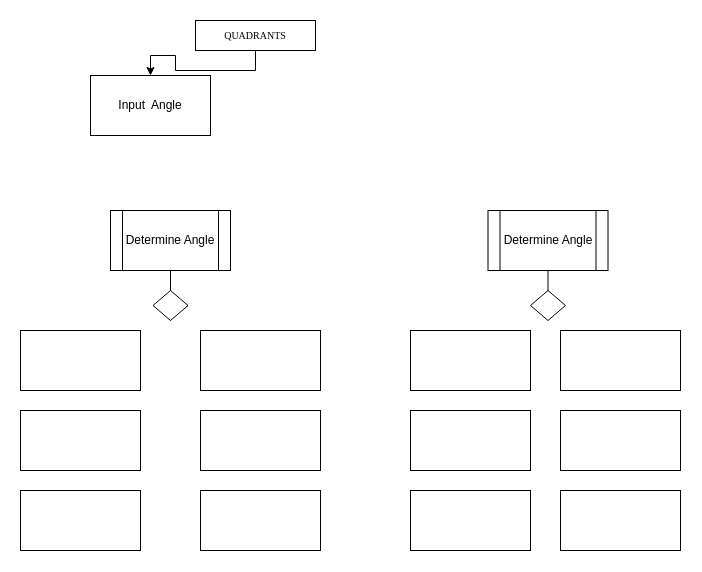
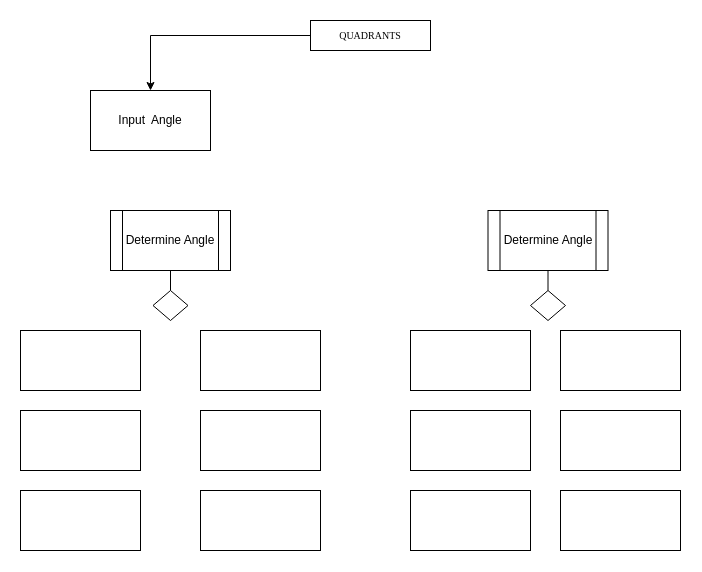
  <mxCell id="0" />
  <mxCell id="1" parent="0" />
  <mxCell id="2" value="" style="edgeStyle=orthogonalEdgeStyle;rounded=0;orthogonalLoop=1;jettySize=auto;html=1;" edge="1" parent="1" source="3" target="4"><mxGeometry relative="1" as="geometry" /></mxCell>
- <mxCell id="3" value="&lt;font face=&quot;Verdana&quot; style=&quot;font-size: 10px;&quot;&gt;QUADRANTS&lt;/font&gt;" style="rounded=0;whiteSpace=wrap;html=1;fontSize=10;" vertex="1" parent="1"><mxGeometry x="195" y="20" width="120" height="30" as="geometry" /></mxCell>
- <mxCell id="4" value="Input&amp;nbsp; Angle" style="rounded=0;whiteSpace=wrap;html=1;" vertex="1" parent="1"><mxGeometry x="90" y="75" width="120" height="60" as="geometry" /></mxCell>
+ <mxCell id="3" value="&lt;font face=&quot;Verdana&quot; style=&quot;font-size: 10px;&quot;&gt;QUADRANTS&lt;/font&gt;" style="rounded=0;whiteSpace=wrap;html=1;fontSize=10;" vertex="1" parent="1"><mxGeometry x="310" y="20" width="120" height="30" as="geometry" /></mxCell>
+ <mxCell id="4" value="Input&amp;nbsp; Angle" style="rounded=0;whiteSpace=wrap;html=1;" vertex="1" parent="1"><mxGeometry x="90" y="90" width="120" height="60" as="geometry" /></mxCell>
  <mxCell id="5" value="Determine Angle" style="shape=process;whiteSpace=wrap;html=1;backgroundOutline=1;" vertex="1" parent="1"><mxGeometry x="110" y="210" width="120" height="60" as="geometry" /></mxCell>
  <mxCell id="6" value="" style="rhombus;whiteSpace=wrap;html=1;" vertex="1" parent="1"><mxGeometry x="152.5" y="290" width="35" height="30" as="geometry" /></mxCell>
  <mxCell id="7" value="" style="endArrow=none;html=1;rounded=0;exitX=0.5;exitY=0;exitDx=0;exitDy=0;entryX=0.5;entryY=1;entryDx=0;entryDy=0;" edge="1" parent="1" source="6" target="5"><mxGeometry width="50" height="50" relative="1" as="geometry"><mxPoint x="290" y="170" as="sourcePoint" /><mxPoint x="340" y="120" as="targetPoint" /></mxGeometry></mxCell>
  <mxCell id="8" value="" style="rounded=0;whiteSpace=wrap;html=1;" vertex="1" parent="1"><mxGeometry x="20" y="490" width="120" height="60" as="geometry" /></mxCell>
  <mxCell id="9" value="" style="rounded=0;whiteSpace=wrap;html=1;" vertex="1" parent="1"><mxGeometry x="200" y="490" width="120" height="60" as="geometry" /></mxCell>
  <mxCell id="10" value="" style="rounded=0;whiteSpace=wrap;html=1;" vertex="1" parent="1"><mxGeometry x="200" y="330" width="120" height="60" as="geometry" /></mxCell>
  <mxCell id="11" value="" style="rounded=0;whiteSpace=wrap;html=1;" vertex="1" parent="1"><mxGeometry x="200" y="410" width="120" height="60" as="geometry" /></mxCell>
  <mxCell id="12" value="" style="rounded=0;whiteSpace=wrap;html=1;" vertex="1" parent="1"><mxGeometry x="20" y="410" width="120" height="60" as="geometry" /></mxCell>
  <mxCell id="13" value="" style="rounded=0;whiteSpace=wrap;html=1;" vertex="1" parent="1"><mxGeometry x="20" y="330" width="120" height="60" as="geometry" /></mxCell>
  <mxCell id="14" value="Determine Angle" style="shape=process;whiteSpace=wrap;html=1;backgroundOutline=1;" vertex="1" parent="1"><mxGeometry x="487.5" y="210" width="120" height="60" as="geometry" /></mxCell>
  <mxCell id="15" value="" style="rhombus;whiteSpace=wrap;html=1;" vertex="1" parent="1"><mxGeometry x="530" y="290" width="35" height="30" as="geometry" /></mxCell>
  <mxCell id="16" value="" style="endArrow=none;html=1;rounded=0;exitX=0.5;exitY=0;exitDx=0;exitDy=0;entryX=0.5;entryY=1;entryDx=0;entryDy=0;" edge="1" parent="1" source="15" target="14"><mxGeometry width="50" height="50" relative="1" as="geometry"><mxPoint x="720" y="170" as="sourcePoint" /><mxPoint x="770" y="120" as="targetPoint" /></mxGeometry></mxCell>
  <mxCell id="17" value="" style="rounded=0;whiteSpace=wrap;html=1;" vertex="1" parent="1"><mxGeometry x="410" y="490" width="120" height="60" as="geometry" /></mxCell>
  <mxCell id="18" value="" style="rounded=0;whiteSpace=wrap;html=1;" vertex="1" parent="1"><mxGeometry x="560" y="490" width="120" height="60" as="geometry" /></mxCell>
  <mxCell id="19" value="" style="rounded=0;whiteSpace=wrap;html=1;" vertex="1" parent="1"><mxGeometry x="560" y="330" width="120" height="60" as="geometry" /></mxCell>
  <mxCell id="20" value="" style="rounded=0;whiteSpace=wrap;html=1;" vertex="1" parent="1"><mxGeometry x="560" y="410" width="120" height="60" as="geometry" /></mxCell>
  <mxCell id="21" value="" style="rounded=0;whiteSpace=wrap;html=1;" vertex="1" parent="1"><mxGeometry x="410" y="410" width="120" height="60" as="geometry" /></mxCell>
  <mxCell id="22" value="" style="rounded=0;whiteSpace=wrap;html=1;" vertex="1" parent="1"><mxGeometry x="410" y="330" width="120" height="60" as="geometry" /></mxCell>
